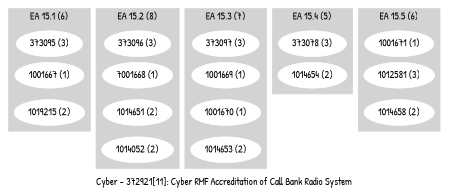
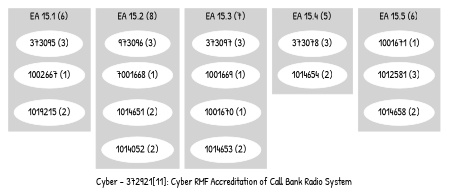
  digraph {
    fontname="Patrick Hand"
    label="Cyber - 372921[11]: Cyber RMF Accreditation of Call Bank Radio System"
    ranksep=.1
    node [color=white fontname="Patrick Hand" style=filled]
    edge [fontname="Patrick Hand" style=invis]
    "373095 (3)"
-   "1001667 (1)"
+   "1001667 (1)" [label="1002667 (1)"]
    "1019215 (2)"
-   "373096 (3)"
+   "373096 (3)" [label="973096 (3)"]
    n5 [label="7001668 (1)"]
    "1014651 (2)"
    n7 [label="1014052 (2)"]
    "373097 (3)"
    "1001669 (1)"
    "1001670 (1)"
    "1014653 (2)"
    n12 [label="373078 (3)"]
    "1014654 (2)"
    "1001671 (1)"
    n15 [label="1012581 (3)"]
    "1014658 (2)"
    subgraph cluster_1 {
      color=lightgrey
      label="EA 15.1 (6)"
      style=filled
      "373095 (3)"
      "1001667 (1)"
      "1019215 (2)"
    }
    subgraph cluster_2 {
      color=lightgrey
      label="EA 15.2 (8)"
      style=filled
      "373096 (3)"
      n5
      "1014651 (2)"
      n7
    }
    subgraph cluster_3 {
      color=lightgrey
      label="EA 15.3 (7)"
      style=filled
      "373097 (3)"
      "1001669 (1)"
      "1001670 (1)"
      "1014653 (2)"
    }
    subgraph cluster_4 {
      color=lightgrey
      label="EA 15.4 (5)"
      style=filled
      n12
      "1014654 (2)"
    }
    subgraph cluster_5 {
      color=lightgrey
      label="EA 15.5 (6)"
      style=filled
      "1001671 (1)"
      n15
      "1014658 (2)"
    }
    "373095 (3)" -> "1001667 (1)"
    "1001667 (1)" -> "1019215 (2)"
    "373096 (3)" -> n5
    n5 -> "1014651 (2)"
    "1014651 (2)" -> n7
    "373097 (3)" -> "1001669 (1)"
    "1001669 (1)" -> "1001670 (1)"
    "1001670 (1)" -> "1014653 (2)"
    n12 -> "1014654 (2)"
    "1001671 (1)" -> n15
    n15 -> "1014658 (2)"
  }
